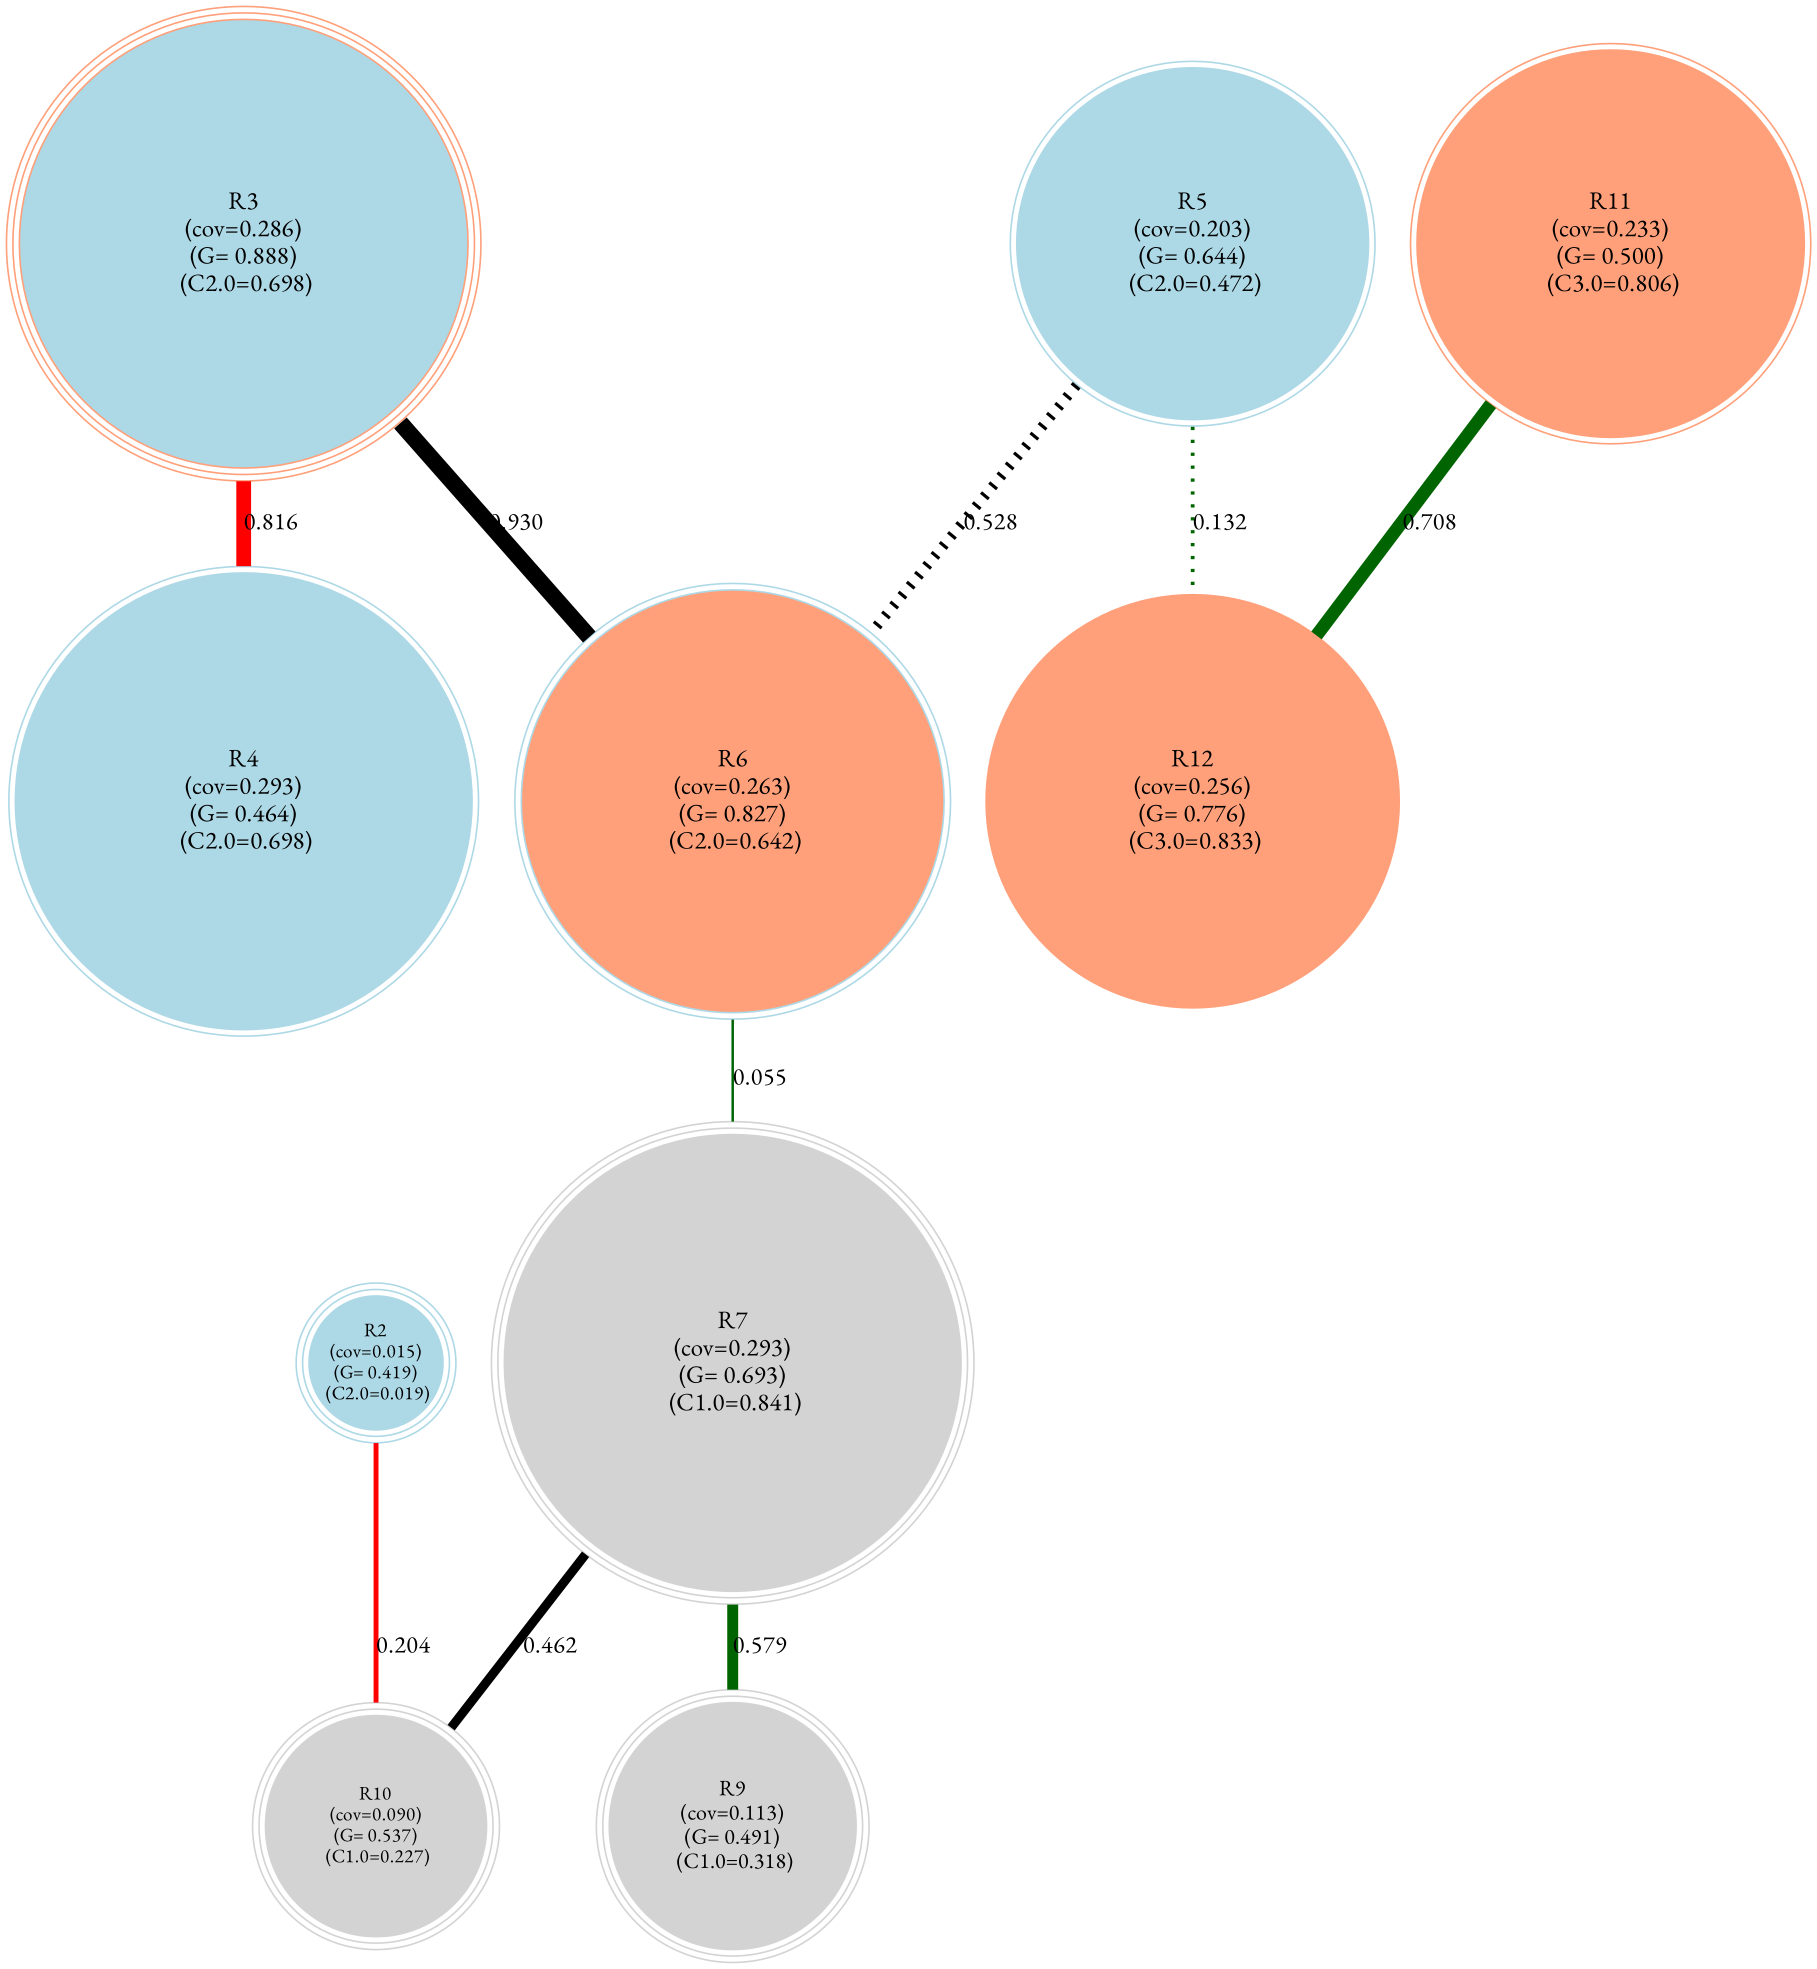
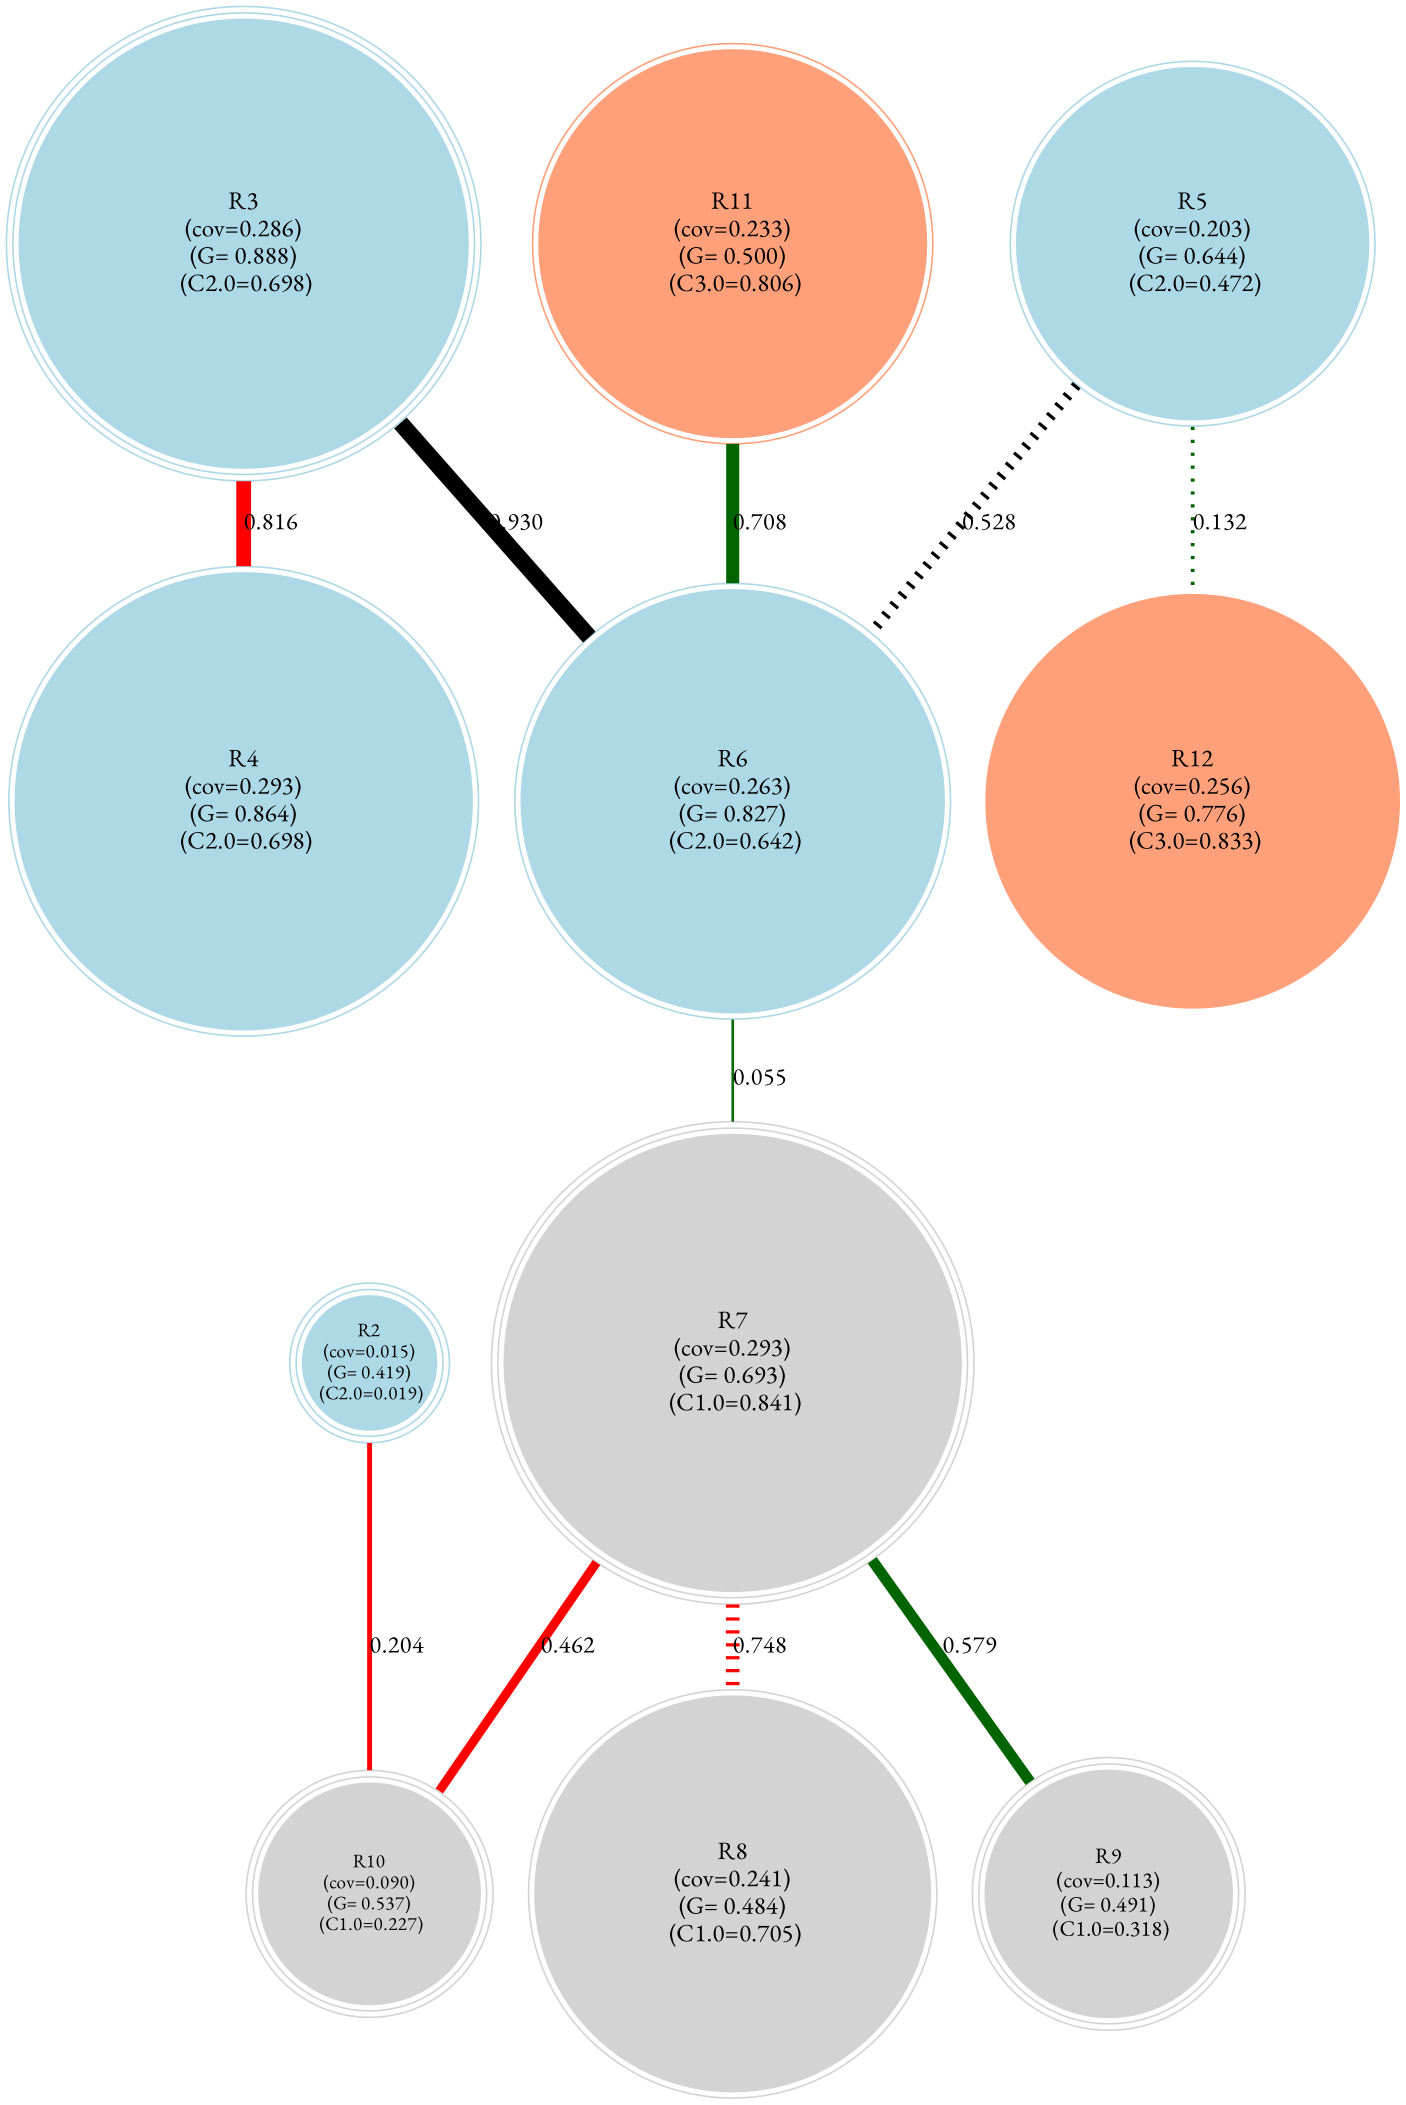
  graph {
    fontname="EB Garamond"
    nodesep=0.3
    node [color="#add8e6" fillcolor="#add8e6" fixedsize=true fontcolor=black fontname="EB Garamond" fontsize=15.399999618530273 peripheries=3 shape=circle style=filled]
    edge [color=red fontname="EB Garamond" fontsize=15 labelfontcolor=green style=bold]
    n1 [fontsize=11.800000190734863 height=1.150 label="R2\n (cov=0.015) \n (G= 0.419) \n (C2.0=0.019)" width=1.150]
    n2 [color="#d3d3d3" fillcolor="#d3d3d3" fontsize=11.800000190734863 height=1.902 label="R10\n (cov=0.090) \n (G= 0.537) \n (C1.0=0.227)" width=1.902]
-   n3 [color="#ffa07a" height=3.857 label="R3\n (cov=0.286) \n (G= 0.888) \n (C2.0=0.698)" width=3.857]
-   n4 [height=3.932 label="R4\n (cov=0.293) \n (G= 0.464) \n (C2.0=0.698)" peripheries=2 width=3.932]
-   n5 [fillcolor="#ffa07a" height=3.632 label="R6\n (cov=0.263) \n (G= 0.827) \n (C2.0=0.642)" peripheries=2 width=3.632]
+   n3 [height=3.857 label="R3\n (cov=0.286) \n (G= 0.888) \n (C2.0=0.698)" width=3.857]
+   n4 [height=3.932 label="R4\n (cov=0.293) \n (G= 0.864) \n (C2.0=0.698)" peripheries=2 width=3.932]
+   n5 [height=3.632 label="R6\n (cov=0.263) \n (G= 0.827) \n (C2.0=0.642)" peripheries=2 width=3.632]
    n6 [color="#d3d3d3" fillcolor="#d3d3d3" height=3.932 label="R7\n (cov=0.293) \n (G= 0.693) \n (C1.0=0.841)" width=3.932]
    n7 [height=3.030 label="R5\n (cov=0.203) \n (G= 0.644) \n (C2.0=0.472)" peripheries=2 width=3.030]
    n8 [color="#ffa07a" fillcolor="#ffa07a" height=3.556 label="R12\n (cov=0.256) \n (G= 0.776) \n (C3.0=0.833)" peripheries=1 width=3.556]
+   n9 [color="#d3d3d3" fillcolor="#d3d3d3" height=3.406 label="R8\n (cov=0.241) \n (G= 0.484) \n (C1.0=0.705)" peripheries=2 width=3.406]
    n10 [color="#d3d3d3" fillcolor="#d3d3d3" fontsize=13.600000381469727 height=2.128 label="R9\n (cov=0.113) \n (G= 0.491) \n (C1.0=0.318)" width=2.128]
    n11 [color="#ffa07a" fillcolor="#ffa07a" height=3.331 label="R11\n (cov=0.233) \n (G= 0.500) \n (C3.0=0.806)" peripheries=2 width=3.331]
    n1 -- n2 [label=0.204 labelfontcolor=red penwidth=3.041 style=solid title="R2 -- R10 (0.204)" weight=79.588]
    n3 -- n4 [label=0.816 penwidth=9.161 style=solid title="R3 -- R4 (0.816)" weight=18.393]
    n3 -- n5 [color=black label=0.930 penwidth=10.304 title="R3 -- R6 (0.930)" weight=6.959]
    n5 -- n6 [color=darkgreen label=0.055 labelfontcolor=red penwidth=1.549 title="R6 -- R7 (0.055)" weight=94.508]
-   n6 -- n2 [color=black label=0.462 penwidth=5.622 title="R7 -- R10 (0.462)" weight=53.775]
+   n6 -- n2 [label=0.462 penwidth=5.622 title="R7 -- R10 (0.462)" weight=53.775]
+   n6 -- n9 [label=0.748 penwidth=8.478 style=dotted title="R7 -- R8 (0.748)" weight=25.224]
    n6 -- n10 [color=darkgreen label=0.579 penwidth=6.788 title="R7 -- R9 (0.579)" weight=42.117]
    n7 -- n5 [color=black label=0.528 penwidth=6.281 style=dotted title="R5 -- R6 (0.528)" weight=47.192]
    n7 -- n8 [color=darkgreen label=0.132 labelfontcolor=red penwidth=2.320 style=dotted title="R5 -- R12 (0.132)" weight=86.798]
-   n11 -- n8 [color=darkgreen label=0.708 penwidth=8.084 style=solid title="R11 -- R12 (0.708)" weight=29.155]
+   n11 -- n5 [color=darkgreen label=0.708 penwidth=8.084 style=solid title="R11 -- R12 (0.708)" weight=29.155]
  }
